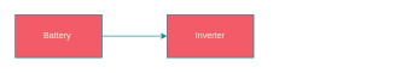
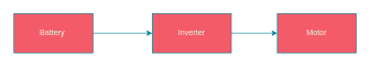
  <mxCell id="0" />
  <mxCell id="1" parent="0" />
  <mxCell id="2" value="" style="edgeStyle=orthogonalEdgeStyle;rounded=0;orthogonalLoop=1;jettySize=auto;html=1;labelBackgroundColor=none;strokeColor=#028090;fontColor=default;" edge="1" parent="1" source="3" target="5"><mxGeometry relative="1" as="geometry" /></mxCell>
  <mxCell id="3" value="Battery&amp;nbsp;" style="rounded=0;whiteSpace=wrap;html=1;labelBackgroundColor=none;fillColor=#F45B69;strokeColor=#028090;fontColor=#E4FDE1;" vertex="1" parent="1"><mxGeometry x="20" y="20" width="120" height="60" as="geometry" /></mxCell>
+ <mxCell id="4" value="" style="edgeStyle=orthogonalEdgeStyle;rounded=0;orthogonalLoop=1;jettySize=auto;html=1;labelBackgroundColor=none;strokeColor=#028090;fontColor=default;" edge="1" parent="1" source="5" target="6"><mxGeometry relative="1" as="geometry" /></mxCell>
  <mxCell id="5" value="Inverter" style="rounded=0;whiteSpace=wrap;html=1;labelBackgroundColor=none;fillColor=#F45B69;strokeColor=#028090;fontColor=#E4FDE1;" vertex="1" parent="1"><mxGeometry x="230" y="20" width="120" height="60" as="geometry" /></mxCell>
+ <mxCell id="6" value="Motor" style="rounded=0;whiteSpace=wrap;html=1;labelBackgroundColor=none;fillColor=#F45B69;strokeColor=#028090;fontColor=#E4FDE1;" vertex="1" parent="1"><mxGeometry x="420" y="20" width="120" height="60" as="geometry" /></mxCell>
